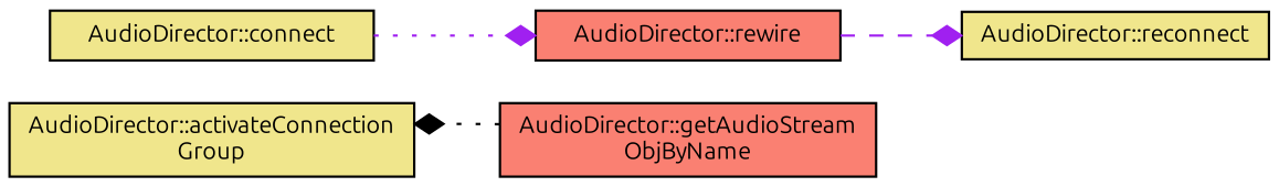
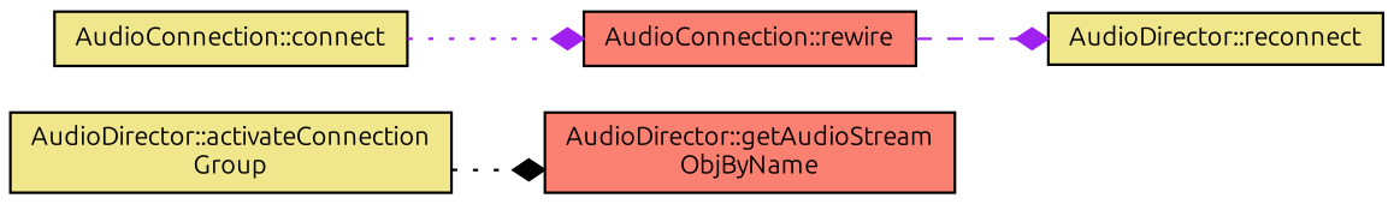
  digraph {
    fontname=Ubuntu
    rankdir=LR
    node [color=black fillcolor=khaki fontname=Ubuntu fontsize=10 shape=record style=filled]
    edge [arrowhead=diamond color=purple fontname=Ubuntu fontsize=10 labelfontname=Helvetica labelfontsize=10 style=dotted]
    n1 [fontcolor=black height=0.2 label="AudioDirector::activateConnection\lGroup" width=0.4]
    n2 [fillcolor=salmon height=0.2 label="AudioDirector::getAudioStream\lObjByName" width=0.4]
-   n3 [height=0.2 label="AudioDirector::connect" width=0.4]
-   n4 [fillcolor=salmon height=0.2 label="AudioDirector::rewire" width=0.4]
+   n3 [height=0.2 label="AudioConnection::connect" width=0.4]
+   n4 [fillcolor=salmon height=0.2 label="AudioConnection::rewire" width=0.4]
    n5 [height=0.2 label="AudioDirector::reconnect" width=0.4]
-   n2 -> n1 [color=black]
+   n1 -> n2 [color=black]
    n3 -> n4
    n4 -> n5 [style=dashed]
  }
